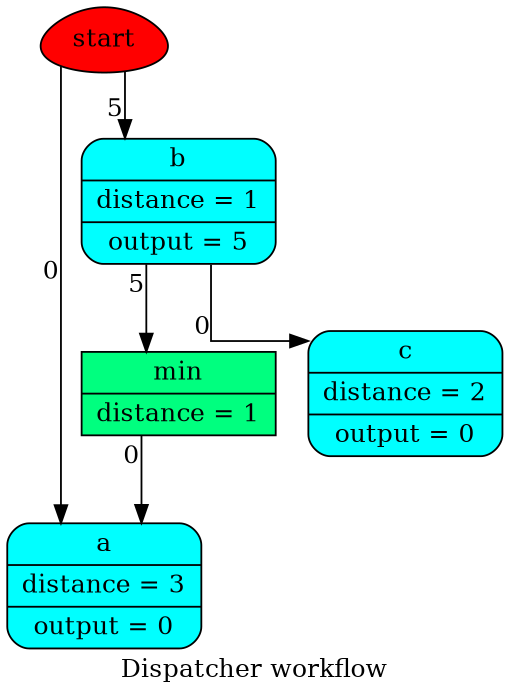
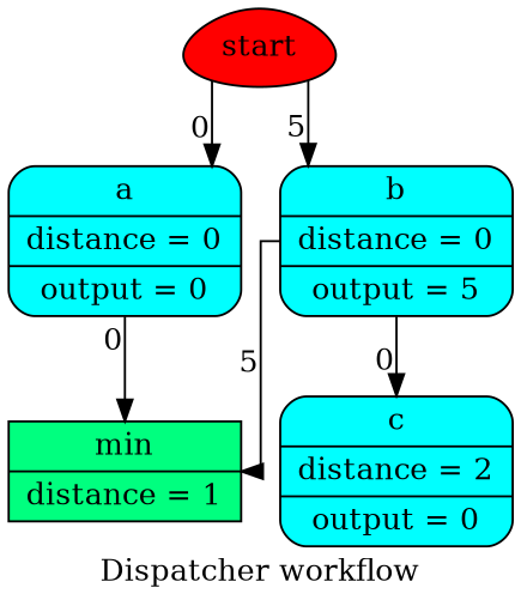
  digraph {
    label="Dispatcher workflow"
    splines=ortho
    node [fillcolor=cyan shape=Mrecord style=filled]
    edge [xlabel=0]
    n1 [fillcolor=red label=start shape=egg]
-   n2 [label="{ a | distance = 3 | output = 0 }"]
-   n3 [label="{ b | distance = 1 | output = 5 }"]
+   n2 [label="{ a | distance = 0 | output = 0 }"]
+   n3 [label="{ b | distance = 0 | output = 5 }"]
    n4 [fillcolor=springgreen label="{ min | distance = 1 }" shape=record]
    n5 [label="{ c | distance = 2 | output = 0 }"]
    n1 -> n2
    n1 -> n3 [xlabel=5]
-   n4 -> n2
+   n2 -> n4
    n3 -> n4 [xlabel=5]
    n3 -> n5
  }
